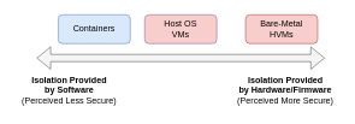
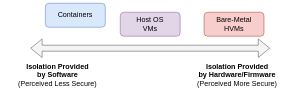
  <mxCell id="0" />
  <mxCell id="1" parent="0" />
  <mxCell id="2" value="Bare-Metal&lt;br&gt;HVMs" style="rounded=1;whiteSpace=wrap;html=1;fillColor=#f8cecc;strokeColor=#b85450;fontStyle=0" vertex="1" parent="1"><mxGeometry x="340" y="20" width="100" height="40" as="geometry" /></mxCell>
- <mxCell id="3" value="Containers" style="rounded=1;whiteSpace=wrap;html=1;fillColor=#dae8fc;strokeColor=#6c8ebf;fontStyle=0" vertex="1" parent="1"><mxGeometry x="80" y="20" width="100" height="40" as="geometry" /></mxCell>
+ <mxCell id="3" value="Containers" style="rounded=1;whiteSpace=wrap;html=1;fillColor=#dae8fc;strokeColor=#6c8ebf;fontStyle=0" vertex="1" parent="1"><mxGeometry x="75" y="5" width="100" height="40" as="geometry" /></mxCell>
  <mxCell id="4" value="" style="shape=flexArrow;endArrow=classic;startArrow=classic;html=1;fillColor=#f5f5f5;strokeColor=#666666;" edge="1" parent="1"><mxGeometry width="100" height="100" relative="1" as="geometry"><mxPoint x="50" y="80" as="sourcePoint" /><mxPoint x="450" y="80" as="targetPoint" /></mxGeometry></mxCell>
  <mxCell id="5" value="&lt;font style=&quot;font-size: 12px&quot;&gt;&lt;span style=&quot;font-style: normal&quot;&gt;&lt;b&gt;Isolation Provided&lt;br&gt;by Software&lt;/b&gt;&lt;br&gt;(Perceived Less Secure)&lt;/span&gt;&lt;br&gt;&lt;/font&gt;" style="text;html=1;align=center;verticalAlign=middle;resizable=0;points=[];autosize=1;strokeColor=none;fontSize=12;fontStyle=2" vertex="1" parent="1"><mxGeometry x="20" y="100" width="150" height="50" as="geometry" /></mxCell>
  <mxCell id="6" value="&lt;font style=&quot;font-size: 12px&quot;&gt;&lt;span style=&quot;font-style: normal&quot;&gt;&lt;b&gt;Isolation Provided&lt;br&gt;by Hardware/Firmware&lt;/b&gt;&lt;br&gt;(Perceived More Secure)&lt;/span&gt;&lt;br&gt;&lt;/font&gt;" style="text;html=1;align=center;verticalAlign=middle;resizable=0;points=[];autosize=1;strokeColor=none;fontSize=12;fontStyle=2" vertex="1" parent="1"><mxGeometry x="320" y="100" width="150" height="50" as="geometry" /></mxCell>
- <mxCell id="7" value="Host OS&lt;br&gt;VMs" style="rounded=1;whiteSpace=wrap;html=1;fillColor=#f8cecc;strokeColor=#9673a6;fontStyle=0;" vertex="1" parent="1"><mxGeometry x="200" y="20" width="100" height="40" as="geometry" /></mxCell>
+ <mxCell id="7" value="Host OS&lt;br&gt;VMs" style="rounded=1;whiteSpace=wrap;html=1;fillColor=#e1d5e7;strokeColor=#9673a6;fontStyle=0" vertex="1" parent="1"><mxGeometry x="200" y="20" width="100" height="40" as="geometry" /></mxCell>
